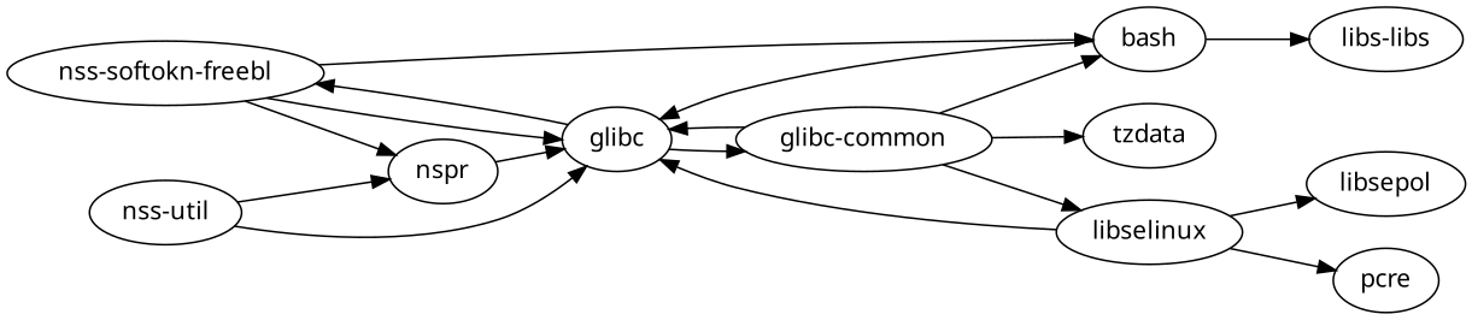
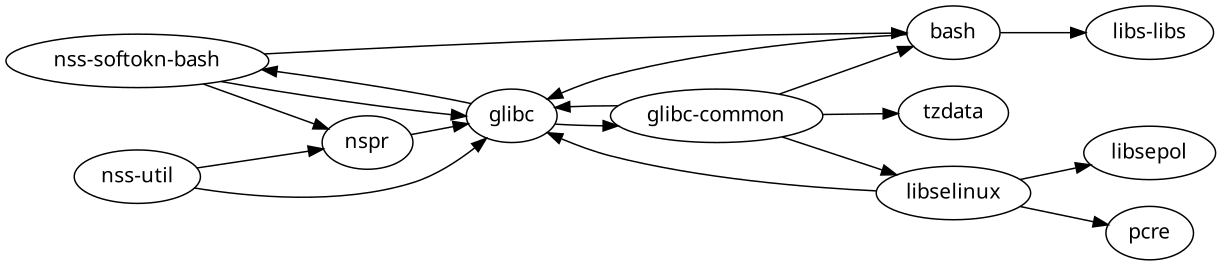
  digraph {
    fontname="Noto Sans"
    rankdir=LR
    node [fontname="Noto Sans"]
    edge [fontname="Noto Sans"]
-   "nss-softokn-freebl"
+   "nss-softokn-freebl" [label="nss-softokn-bash"]
    glibc
    bash
    nspr
    "glibc-common"
    "nss-util"
    n7 [label="libs-libs"]
    tzdata
    libselinux
    pcre
    libsepol
    "nss-softokn-freebl" -> glibc
    "nss-softokn-freebl" -> bash
    "nss-softokn-freebl" -> nspr
    glibc -> "nss-softokn-freebl"
    glibc -> "glibc-common"
    bash -> glibc
    bash -> n7
    nspr -> glibc
    "glibc-common" -> glibc
    "glibc-common" -> bash
    "glibc-common" -> tzdata
    "glibc-common" -> libselinux
    "nss-util" -> glibc
    "nss-util" -> nspr
    libselinux -> glibc
    libselinux -> pcre
    libselinux -> libsepol
  }
